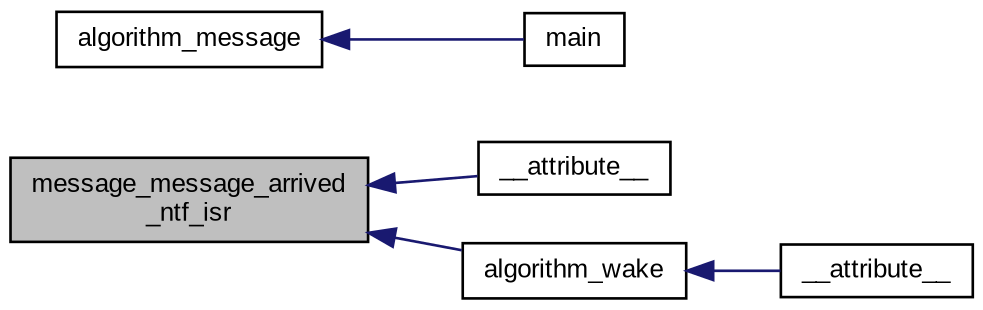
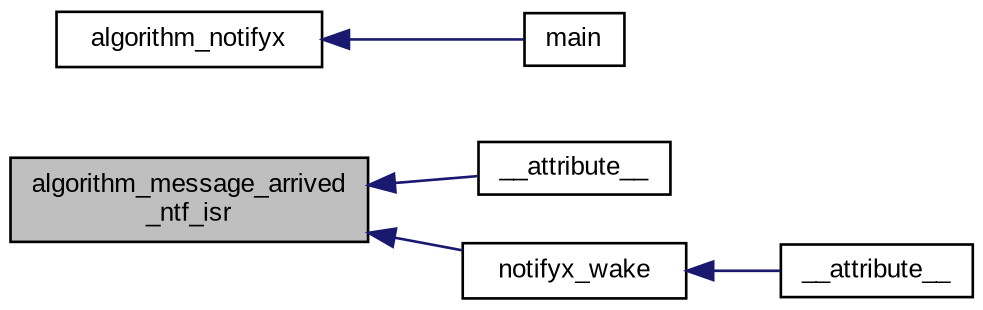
  digraph {
    fontname="Liberation Sans"
    rankdir=LR
    node [color=black fillcolor=white fontname="Liberation Sans" fontsize=10 shape=record style=filled]
    edge [color=midnightblue dir=back fontname="Liberation Sans" fontsize=10 labelfontname=Helvetica labelfontsize=10 style=solid]
-   n1 [fillcolor=grey75 fontcolor=black height=0.2 label="message_message_arrived\l_ntf_isr" width=0.4]
+   n1 [fillcolor=grey75 fontcolor=black height=0.2 label="algorithm_message_arrived\l_ntf_isr" width=0.4]
    n2 [height=0.2 label=__attribute__ width=0.4]
-   n3 [height=0.2 label=algorithm_wake width=0.4]
+   n3 [height=0.2 label=notifyx_wake width=0.4]
    n4 [height=0.2 label=__attribute__ width=0.4]
-   n5 [height=0.2 label=algorithm_message width=0.4]
+   n5 [height=0.2 label=algorithm_notifyx width=0.4]
    n6 [height=0.2 label=main width=0.4]
    n1 -> n2
    n1 -> n3
    n3 -> n4
    n5 -> n6
  }
